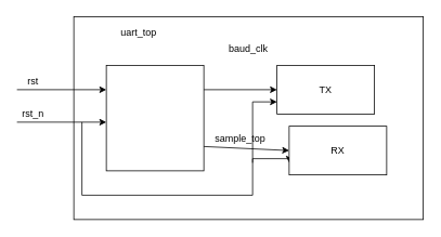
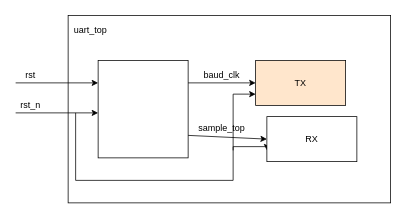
  <mxCell id="0" />
  <mxCell id="1" parent="0" />
  <mxCell id="2" value="" style="rounded=0;whiteSpace=wrap;html=1;" vertex="1" parent="1"><mxGeometry x="90" y="20" width="430" height="250" as="geometry" /></mxCell>
  <mxCell id="3" value="rst" style="text;html=1;strokeColor=none;fillColor=none;align=center;verticalAlign=middle;whiteSpace=wrap;rounded=0;" vertex="1" parent="1"><mxGeometry x="20" y="90" width="40" height="20" as="geometry" /></mxCell>
  <mxCell id="4" value="rst_n" style="text;html=1;strokeColor=none;fillColor=none;align=center;verticalAlign=middle;whiteSpace=wrap;rounded=0;" vertex="1" parent="1"><mxGeometry x="20" y="130" width="40" height="20" as="geometry" /></mxCell>
- <mxCell id="5" value="uart_top" style="text;html=1;strokeColor=none;fillColor=none;align=center;verticalAlign=middle;whiteSpace=wrap;rounded=0;" vertex="1" parent="1"><mxGeometry x="150" y="30" width="40" height="20" as="geometry" /></mxCell>
+ <mxCell id="5" value="uart_top" style="text;html=1;strokeColor=none;fillColor=none;align=center;verticalAlign=middle;whiteSpace=wrap;rounded=0;" vertex="1" parent="1"><mxGeometry x="100" y="30" width="40" height="20" as="geometry" /></mxCell>
  <mxCell id="6" value="" style="rounded=0;whiteSpace=wrap;html=1;" vertex="1" parent="1"><mxGeometry x="130" y="80" width="120" height="130" as="geometry" /></mxCell>
  <mxCell id="7" value="" style="endArrow=classic;html=1;" edge="1" parent="1"><mxGeometry width="50" height="50" relative="1" as="geometry"><mxPoint x="20" y="110" as="sourcePoint" /><mxPoint x="130" y="110" as="targetPoint" /></mxGeometry></mxCell>
  <mxCell id="8" value="" style="endArrow=classic;html=1;" edge="1" parent="1"><mxGeometry width="50" height="50" relative="1" as="geometry"><mxPoint x="20" y="150" as="sourcePoint" /><mxPoint x="130" y="150" as="targetPoint" /></mxGeometry></mxCell>
  <mxCell id="9" value="" style="endArrow=classic;html=1;" edge="1" parent="1"><mxGeometry width="50" height="50" relative="1" as="geometry"><mxPoint x="250" y="110" as="sourcePoint" /><mxPoint x="340" y="110" as="targetPoint" /></mxGeometry></mxCell>
  <mxCell id="10" style="edgeStyle=orthogonalEdgeStyle;rounded=0;orthogonalLoop=1;jettySize=auto;html=1;exitX=0;exitY=0.75;exitDx=0;exitDy=0;entryX=0;entryY=0.75;entryDx=0;entryDy=0;" edge="1" parent="1" target="11"><mxGeometry relative="1" as="geometry"><mxPoint x="310" y="200" as="sourcePoint" /><Array as="points"><mxPoint x="310" y="125" /></Array></mxGeometry></mxCell>
- <mxCell id="11" value="TX" style="rounded=0;whiteSpace=wrap;html=1;" vertex="1" parent="1"><mxGeometry x="340" y="80" width="120" height="60" as="geometry" /></mxCell>
+ <mxCell id="11" value="TX" style="rounded=0;whiteSpace=wrap;html=1;fillColor=#ffe6cc;" vertex="1" parent="1"><mxGeometry x="340" y="80" width="120" height="60" as="geometry" /></mxCell>
  <mxCell id="12" value="" style="endArrow=classic;html=1;entryX=0;entryY=0.5;entryDx=0;entryDy=0;" edge="1" parent="1" target="14"><mxGeometry width="50" height="50" relative="1" as="geometry"><mxPoint x="250" y="180" as="sourcePoint" /><mxPoint x="330" y="172" as="targetPoint" /></mxGeometry></mxCell>
  <mxCell id="13" style="edgeStyle=orthogonalEdgeStyle;rounded=0;orthogonalLoop=1;jettySize=auto;html=1;exitX=0;exitY=0.75;exitDx=0;exitDy=0;entryX=0;entryY=0.75;entryDx=0;entryDy=0;" edge="1" parent="1" target="14"><mxGeometry relative="1" as="geometry"><mxPoint x="100" y="150" as="sourcePoint" /><Array as="points"><mxPoint x="100" y="240" /><mxPoint x="310" y="240" /><mxPoint x="310" y="195" /></Array></mxGeometry></mxCell>
  <mxCell id="14" value="RX" style="rounded=0;whiteSpace=wrap;html=1;" vertex="1" parent="1"><mxGeometry x="355" y="155" width="120" height="60" as="geometry" /></mxCell>
- <mxCell id="15" value="baud_clk" style="text;html=1;strokeColor=none;fillColor=none;align=center;verticalAlign=middle;whiteSpace=wrap;rounded=0;" vertex="1" parent="1"><mxGeometry x="280" y="50" width="50" height="20" as="geometry" /></mxCell>
+ <mxCell id="15" value="baud_clk" style="text;html=1;strokeColor=none;fillColor=none;align=center;verticalAlign=middle;whiteSpace=wrap;rounded=0;" vertex="1" parent="1"><mxGeometry x="270" y="90" width="50" height="20" as="geometry" /></mxCell>
  <mxCell id="16" value="sample_top" style="text;html=1;strokeColor=none;fillColor=none;align=center;verticalAlign=middle;whiteSpace=wrap;rounded=0;" vertex="1" parent="1"><mxGeometry x="270" y="160" width="50" height="20" as="geometry" /></mxCell>
